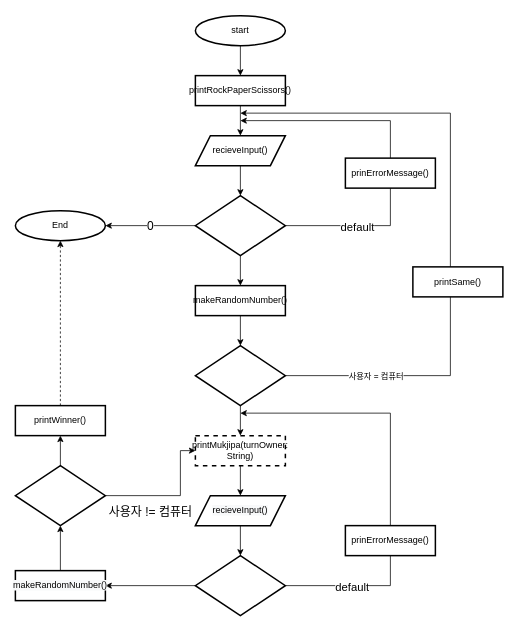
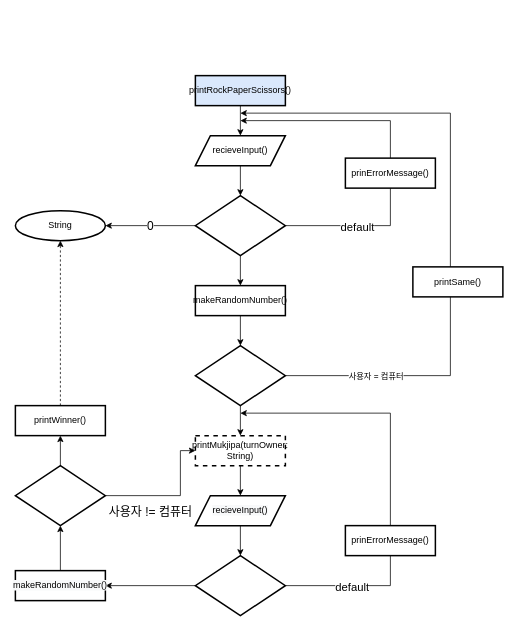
  <mxCell id="0" />
  <mxCell id="1" parent="0" />
- <mxCell id="2" value="" style="edgeStyle=orthogonalEdgeStyle;rounded=0;orthogonalLoop=1;jettySize=auto;html=1;" edge="1" parent="1" source="3" target="5"><mxGeometry relative="1" as="geometry" /></mxCell>
- <mxCell id="3" value="start" style="strokeWidth=2;html=1;shape=mxgraph.flowchart.start_1;whiteSpace=wrap;" vertex="1" parent="1"><mxGeometry x="260" y="20" width="120" height="40" as="geometry" /></mxCell>
  <mxCell id="4" value="" style="edgeStyle=orthogonalEdgeStyle;rounded=0;orthogonalLoop=1;jettySize=auto;html=1;" edge="1" parent="1" source="5" target="7"><mxGeometry relative="1" as="geometry" /></mxCell>
- <mxCell id="5" value="printRockPaperScissors()" style="whiteSpace=wrap;html=1;strokeWidth=2;" vertex="1" parent="1"><mxGeometry x="260" y="100" width="120" height="40" as="geometry" /></mxCell>
+ <mxCell id="5" value="printRockPaperScissors()" style="whiteSpace=wrap;html=1;strokeWidth=2;fillColor=#dae8fc;" vertex="1" parent="1"><mxGeometry x="260" y="100" width="120" height="40" as="geometry" /></mxCell>
  <mxCell id="6" value="" style="edgeStyle=orthogonalEdgeStyle;rounded=0;orthogonalLoop=1;jettySize=auto;html=1;" edge="1" parent="1" source="7" target="12"><mxGeometry relative="1" as="geometry" /></mxCell>
  <mxCell id="7" value="recieveInput()" style="shape=parallelogram;perimeter=parallelogramPerimeter;whiteSpace=wrap;html=1;fixedSize=1;strokeWidth=2;" vertex="1" parent="1"><mxGeometry x="260" y="180" width="120" height="40" as="geometry" /></mxCell>
  <mxCell id="8" value="" style="edgeStyle=orthogonalEdgeStyle;rounded=0;orthogonalLoop=1;jettySize=auto;html=1;" edge="1" parent="1" source="12"><mxGeometry relative="1" as="geometry"><mxPoint x="320" y="160" as="targetPoint" /><Array as="points"><mxPoint x="520" y="300" /><mxPoint x="520" y="160" /></Array></mxGeometry></mxCell>
  <mxCell id="9" value="&lt;font style=&quot;font-size: 15px&quot;&gt;default&lt;/font&gt;" style="edgeLabel;html=1;align=center;verticalAlign=middle;resizable=0;points=[];" vertex="1" connectable="0" parent="8"><mxGeometry x="-0.604" relative="1" as="geometry"><mxPoint as="offset" /></mxGeometry></mxCell>
  <mxCell id="10" value="&lt;font style=&quot;font-size: 16px&quot;&gt;0&lt;/font&gt;" style="edgeStyle=orthogonalEdgeStyle;rounded=0;orthogonalLoop=1;jettySize=auto;html=1;" edge="1" parent="1" source="12" target="14"><mxGeometry relative="1" as="geometry" /></mxCell>
  <mxCell id="11" value="" style="edgeStyle=orthogonalEdgeStyle;rounded=0;orthogonalLoop=1;jettySize=auto;html=1;" edge="1" parent="1" source="12" target="16"><mxGeometry relative="1" as="geometry" /></mxCell>
  <mxCell id="12" value="" style="rhombus;whiteSpace=wrap;html=1;strokeWidth=2;" vertex="1" parent="1"><mxGeometry x="260" y="260" width="120" height="80" as="geometry" /></mxCell>
  <mxCell id="13" value="prinErrorMessage()" style="whiteSpace=wrap;html=1;strokeWidth=2;" vertex="1" parent="1"><mxGeometry x="460" y="210" width="120" height="40" as="geometry" /></mxCell>
- <mxCell id="14" value="End" style="ellipse;whiteSpace=wrap;html=1;strokeWidth=2;" vertex="1" parent="1"><mxGeometry x="20" y="280" width="120" height="40" as="geometry" /></mxCell>
+ <mxCell id="14" value="String" style="ellipse;whiteSpace=wrap;html=1;strokeWidth=2;" vertex="1" parent="1"><mxGeometry x="20" y="280" width="120" height="40" as="geometry" /></mxCell>
  <mxCell id="15" value="" style="edgeStyle=orthogonalEdgeStyle;rounded=0;orthogonalLoop=1;jettySize=auto;html=1;" edge="1" parent="1" source="16" target="20"><mxGeometry relative="1" as="geometry" /></mxCell>
  <mxCell id="16" value="makeRandomNumber()" style="whiteSpace=wrap;html=1;strokeWidth=2;" vertex="1" parent="1"><mxGeometry x="260" y="380" width="120" height="40" as="geometry" /></mxCell>
  <mxCell id="17" value="" style="edgeStyle=orthogonalEdgeStyle;rounded=0;orthogonalLoop=1;jettySize=auto;html=1;" edge="1" parent="1" source="20"><mxGeometry relative="1" as="geometry"><mxPoint x="320" y="150" as="targetPoint" /><Array as="points"><mxPoint x="600" y="500" /></Array></mxGeometry></mxCell>
  <mxCell id="18" value="사용자 = 컴퓨터" style="edgeLabel;html=1;align=center;verticalAlign=middle;resizable=0;points=[];" vertex="1" connectable="0" parent="17"><mxGeometry x="-0.842" y="-4" relative="1" as="geometry"><mxPoint x="53" y="-4" as="offset" /></mxGeometry></mxCell>
  <mxCell id="19" value="" style="edgeStyle=orthogonalEdgeStyle;rounded=0;orthogonalLoop=1;jettySize=auto;html=1;" edge="1" parent="1" source="20" target="23"><mxGeometry relative="1" as="geometry" /></mxCell>
  <mxCell id="20" value="" style="rhombus;whiteSpace=wrap;html=1;strokeWidth=2;" vertex="1" parent="1"><mxGeometry x="260" y="460" width="120" height="80" as="geometry" /></mxCell>
  <mxCell id="21" value="printSame()" style="whiteSpace=wrap;html=1;strokeWidth=2;" vertex="1" parent="1"><mxGeometry x="550" y="355" width="120" height="40" as="geometry" /></mxCell>
  <mxCell id="22" value="" style="edgeStyle=orthogonalEdgeStyle;rounded=0;orthogonalLoop=1;jettySize=auto;html=1;" edge="1" parent="1" source="23" target="25"><mxGeometry relative="1" as="geometry" /></mxCell>
  <mxCell id="23" value="printMukjipa(turnOwner: String)" style="whiteSpace=wrap;html=1;strokeWidth=2;dashed=1;" vertex="1" parent="1"><mxGeometry x="260" y="580" width="120" height="40" as="geometry" /></mxCell>
  <mxCell id="24" value="" style="edgeStyle=orthogonalEdgeStyle;rounded=0;orthogonalLoop=1;jettySize=auto;html=1;" edge="1" parent="1" source="25" target="29"><mxGeometry relative="1" as="geometry" /></mxCell>
  <mxCell id="25" value="&lt;span style=&quot;color: rgb(0, 0, 0); font-family: helvetica; font-size: 12px; font-style: normal; font-weight: normal; letter-spacing: normal; text-align: center; text-indent: 0px; text-transform: none; word-spacing: 0px; background-color: rgb(248, 249, 250); text-decoration: none; display: inline; float: none;&quot;&gt;recieveInput()&lt;/span&gt;" style="shape=parallelogram;perimeter=parallelogramPerimeter;whiteSpace=wrap;html=1;fixedSize=1;strokeWidth=2;" vertex="1" parent="1"><mxGeometry x="260" y="660" width="120" height="40" as="geometry" /></mxCell>
  <mxCell id="26" value="" style="edgeStyle=orthogonalEdgeStyle;rounded=0;orthogonalLoop=1;jettySize=auto;html=1;" edge="1" parent="1" source="29"><mxGeometry relative="1" as="geometry"><mxPoint x="320" y="550" as="targetPoint" /><Array as="points"><mxPoint x="520" y="780" /><mxPoint x="520" y="550" /><mxPoint x="320" y="550" /></Array></mxGeometry></mxCell>
  <mxCell id="27" value="default" style="edgeLabel;html=1;align=center;verticalAlign=middle;resizable=0;points=[];fontSize=15;" vertex="1" connectable="0" parent="26"><mxGeometry x="-0.825" y="-3" relative="1" as="geometry"><mxPoint x="38" y="-3" as="offset" /></mxGeometry></mxCell>
  <mxCell id="28" value="" style="edgeStyle=orthogonalEdgeStyle;rounded=0;orthogonalLoop=1;jettySize=auto;html=1;fontSize=16;" edge="1" parent="1" source="29" target="32"><mxGeometry relative="1" as="geometry" /></mxCell>
  <mxCell id="29" value="" style="rhombus;whiteSpace=wrap;html=1;strokeWidth=2;" vertex="1" parent="1"><mxGeometry x="260" y="740" width="120" height="80" as="geometry" /></mxCell>
  <mxCell id="30" value="prinErrorMessage()" style="whiteSpace=wrap;html=1;strokeWidth=2;" vertex="1" parent="1"><mxGeometry x="460" y="700" width="120" height="40" as="geometry" /></mxCell>
  <mxCell id="31" value="" style="edgeStyle=orthogonalEdgeStyle;rounded=0;orthogonalLoop=1;jettySize=auto;html=1;fontSize=16;" edge="1" parent="1" source="32" target="36"><mxGeometry relative="1" as="geometry" /></mxCell>
  <mxCell id="32" value="&lt;span style=&quot;color: rgb(0, 0, 0); font-family: helvetica; font-size: 12px; font-style: normal; font-weight: normal; letter-spacing: normal; text-align: center; text-indent: 0px; text-transform: none; word-spacing: 0px; background-color: rgb(248, 249, 250); text-decoration: none; display: inline; float: none;&quot;&gt;makeRandomNumber()&lt;/span&gt;" style="whiteSpace=wrap;html=1;strokeWidth=2;" vertex="1" parent="1"><mxGeometry x="20" y="760" width="120" height="40" as="geometry" /></mxCell>
  <mxCell id="33" value="" style="edgeStyle=orthogonalEdgeStyle;rounded=0;orthogonalLoop=1;jettySize=auto;html=1;fontSize=16;entryX=0;entryY=0.5;entryDx=0;entryDy=0;exitX=1;exitY=0.5;exitDx=0;exitDy=0;" edge="1" parent="1" source="36" target="23"><mxGeometry relative="1" as="geometry"><mxPoint x="140" y="640" as="sourcePoint" /><mxPoint x="260" y="580" as="targetPoint" /><Array as="points"><mxPoint x="240" y="660" /><mxPoint x="240" y="600" /></Array></mxGeometry></mxCell>
  <mxCell id="34" value="사용자 != 컴퓨터" style="edgeLabel;html=1;align=center;verticalAlign=middle;resizable=0;points=[];fontSize=16;" vertex="1" connectable="0" parent="33"><mxGeometry x="-0.345" y="1" relative="1" as="geometry"><mxPoint y="21" as="offset" /></mxGeometry></mxCell>
  <mxCell id="35" value="" style="edgeStyle=orthogonalEdgeStyle;rounded=0;orthogonalLoop=1;jettySize=auto;html=1;fontSize=16;" edge="1" parent="1" source="36" target="38"><mxGeometry relative="1" as="geometry" /></mxCell>
  <mxCell id="36" value="" style="rhombus;whiteSpace=wrap;html=1;strokeWidth=2;" vertex="1" parent="1"><mxGeometry x="20" y="620" width="120" height="80" as="geometry" /></mxCell>
  <mxCell id="37" value="" style="edgeStyle=orthogonalEdgeStyle;rounded=0;orthogonalLoop=1;jettySize=auto;html=1;fontSize=16;entryX=0.5;entryY=1;entryDx=0;entryDy=0;dashed=1;" edge="1" parent="1" source="38" target="14"><mxGeometry relative="1" as="geometry"><mxPoint x="80" y="440" as="targetPoint" /><Array as="points"><mxPoint x="80" y="470" /><mxPoint x="80" y="470" /></Array></mxGeometry></mxCell>
  <mxCell id="38" value="printWinner()" style="whiteSpace=wrap;html=1;strokeWidth=2;" vertex="1" parent="1"><mxGeometry x="20" y="540" width="120" height="40" as="geometry" /></mxCell>
